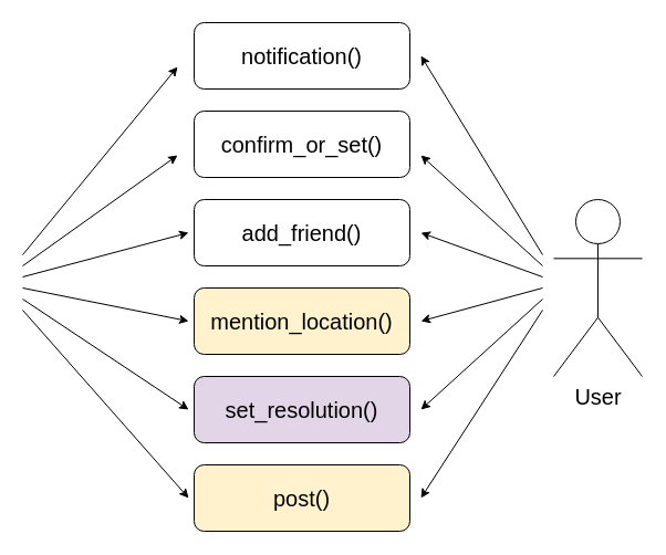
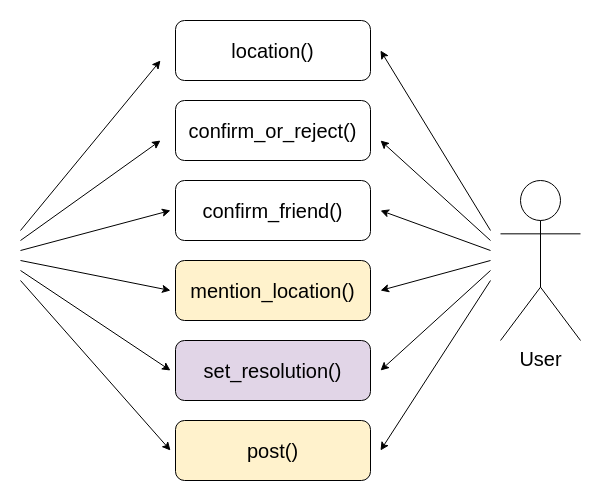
  <mxCell id="0" />
  <mxCell id="1" parent="0" />
- <mxCell id="2" value="&lt;font style=&quot;font-size: 20px;&quot;&gt;notification()&lt;/font&gt;" style="rounded=1;whiteSpace=wrap;html=1;" vertex="1" parent="1"><mxGeometry x="175" y="20" width="195" height="60" as="geometry" /></mxCell>
- <mxCell id="3" value="&lt;font style=&quot;font-size: 20px;&quot;&gt;confirm_or_set()&lt;/font&gt;" style="rounded=1;whiteSpace=wrap;html=1;" vertex="1" parent="1"><mxGeometry x="175" y="100" width="195" height="60" as="geometry" /></mxCell>
- <mxCell id="4" value="&lt;font style=&quot;font-size: 20px;&quot;&gt;add_friend()&lt;/font&gt;" style="rounded=1;whiteSpace=wrap;html=1;" vertex="1" parent="1"><mxGeometry x="175" y="180" width="195" height="60" as="geometry" /></mxCell>
+ <mxCell id="2" value="&lt;font style=&quot;font-size: 20px;&quot;&gt;location()&lt;/font&gt;" style="rounded=1;whiteSpace=wrap;html=1;" vertex="1" parent="1"><mxGeometry x="175" y="20" width="195" height="60" as="geometry" /></mxCell>
+ <mxCell id="3" value="&lt;font style=&quot;font-size: 20px;&quot;&gt;confirm_or_reject()&lt;/font&gt;" style="rounded=1;whiteSpace=wrap;html=1;" vertex="1" parent="1"><mxGeometry x="175" y="100" width="195" height="60" as="geometry" /></mxCell>
+ <mxCell id="4" value="&lt;font style=&quot;font-size: 20px;&quot;&gt;confirm_friend()&lt;/font&gt;" style="rounded=1;whiteSpace=wrap;html=1;" vertex="1" parent="1"><mxGeometry x="175" y="180" width="195" height="60" as="geometry" /></mxCell>
  <mxCell id="5" value="&lt;font style=&quot;font-size: 20px;&quot;&gt;set_resolution()&lt;/font&gt;" style="rounded=1;whiteSpace=wrap;html=1;fillColor=#e1d5e7;" vertex="1" parent="1"><mxGeometry x="175" y="340" width="195" height="60" as="geometry" /></mxCell>
  <mxCell id="6" value="&lt;font style=&quot;font-size: 20px;&quot;&gt;mention_location()&lt;/font&gt;" style="rounded=1;whiteSpace=wrap;html=1;fillColor=#fff2cc;" vertex="1" parent="1"><mxGeometry x="175" y="260" width="195" height="60" as="geometry" /></mxCell>
  <mxCell id="7" value="&lt;font style=&quot;font-size: 20px;&quot;&gt;post()&lt;/font&gt;" style="rounded=1;whiteSpace=wrap;html=1;fillColor=#fff2cc;" vertex="1" parent="1"><mxGeometry x="175" y="420" width="195" height="60" as="geometry" /></mxCell>
  <mxCell id="8" value="&lt;span style=&quot;font-size: 20px;&quot;&gt;User&lt;/span&gt;" style="shape=umlActor;verticalLabelPosition=bottom;verticalAlign=top;html=1;outlineConnect=0;" vertex="1" parent="1"><mxGeometry x="500" y="180" width="80" height="160" as="geometry" /></mxCell>
  <mxCell id="9" value="" style="endArrow=classic;html=1;rounded=0;" edge="1" parent="1"><mxGeometry width="50" height="50" relative="1" as="geometry"><mxPoint x="20" y="230" as="sourcePoint" /><mxPoint x="160" y="60" as="targetPoint" /></mxGeometry></mxCell>
  <mxCell id="10" value="" style="endArrow=classic;html=1;rounded=0;" edge="1" parent="1"><mxGeometry width="50" height="50" relative="1" as="geometry"><mxPoint x="20" y="240" as="sourcePoint" /><mxPoint x="160" y="140" as="targetPoint" /></mxGeometry></mxCell>
  <mxCell id="11" value="" style="endArrow=classic;html=1;rounded=0;" edge="1" parent="1"><mxGeometry width="50" height="50" relative="1" as="geometry"><mxPoint x="20" y="250" as="sourcePoint" /><mxPoint x="170" y="210" as="targetPoint" /></mxGeometry></mxCell>
  <mxCell id="12" value="" style="endArrow=classic;html=1;rounded=0;" edge="1" parent="1"><mxGeometry width="50" height="50" relative="1" as="geometry"><mxPoint x="20" y="260" as="sourcePoint" /><mxPoint x="170" y="290" as="targetPoint" /></mxGeometry></mxCell>
  <mxCell id="13" value="" style="endArrow=classic;html=1;rounded=0;" edge="1" parent="1"><mxGeometry width="50" height="50" relative="1" as="geometry"><mxPoint x="20" y="270" as="sourcePoint" /><mxPoint x="170" y="370" as="targetPoint" /></mxGeometry></mxCell>
  <mxCell id="14" value="" style="endArrow=classic;html=1;rounded=0;" edge="1" parent="1"><mxGeometry width="50" height="50" relative="1" as="geometry"><mxPoint x="20" y="280" as="sourcePoint" /><mxPoint x="170" y="450" as="targetPoint" /></mxGeometry></mxCell>
  <mxCell id="15" value="" style="endArrow=classic;html=1;rounded=0;" edge="1" parent="1"><mxGeometry width="50" height="50" relative="1" as="geometry"><mxPoint x="490" y="230" as="sourcePoint" /><mxPoint x="380" y="50" as="targetPoint" /></mxGeometry></mxCell>
  <mxCell id="16" value="" style="endArrow=classic;html=1;rounded=0;" edge="1" parent="1"><mxGeometry width="50" height="50" relative="1" as="geometry"><mxPoint x="490" y="240" as="sourcePoint" /><mxPoint x="380" y="140" as="targetPoint" /></mxGeometry></mxCell>
  <mxCell id="17" value="" style="endArrow=classic;html=1;rounded=0;" edge="1" parent="1"><mxGeometry width="50" height="50" relative="1" as="geometry"><mxPoint x="490" y="250" as="sourcePoint" /><mxPoint x="380" y="210" as="targetPoint" /></mxGeometry></mxCell>
  <mxCell id="18" value="" style="endArrow=classic;html=1;rounded=0;" edge="1" parent="1"><mxGeometry width="50" height="50" relative="1" as="geometry"><mxPoint x="490" y="260" as="sourcePoint" /><mxPoint x="380" y="290" as="targetPoint" /></mxGeometry></mxCell>
  <mxCell id="19" value="" style="endArrow=classic;html=1;rounded=0;" edge="1" parent="1"><mxGeometry width="50" height="50" relative="1" as="geometry"><mxPoint x="490" y="270" as="sourcePoint" /><mxPoint x="380" y="370" as="targetPoint" /></mxGeometry></mxCell>
  <mxCell id="20" value="" style="endArrow=classic;html=1;rounded=0;" edge="1" parent="1"><mxGeometry width="50" height="50" relative="1" as="geometry"><mxPoint x="490" y="280" as="sourcePoint" /><mxPoint x="380" y="450" as="targetPoint" /></mxGeometry></mxCell>
